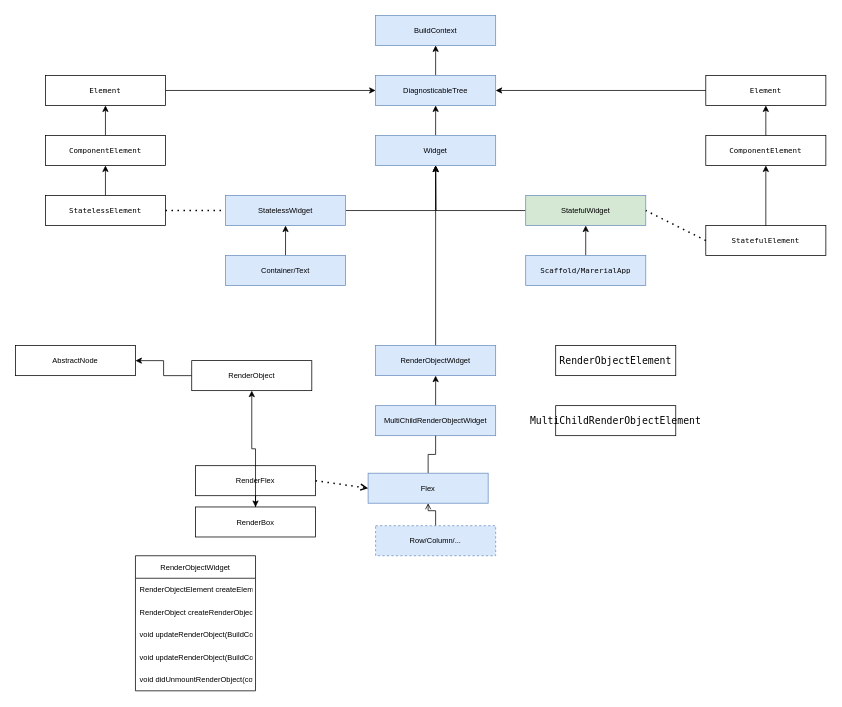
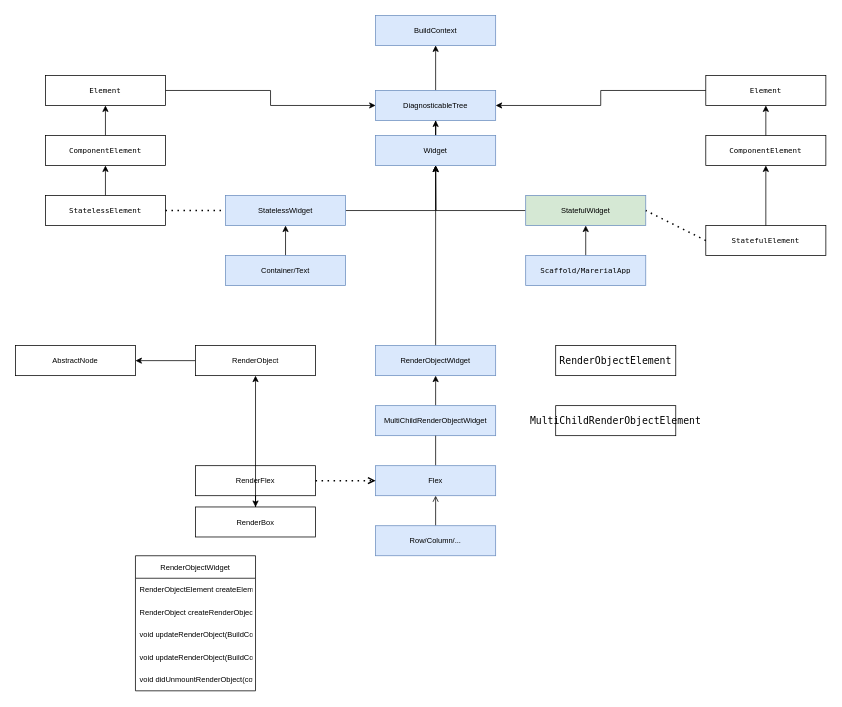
  <mxCell id="0" />
  <mxCell id="1" parent="0" />
  <mxCell id="2" value="" style="edgeStyle=orthogonalEdgeStyle;rounded=0;orthogonalLoop=1;jettySize=auto;html=1;fontColor=#000000;labelBackgroundColor=none;fontSize=10;" parent="1" source="3" target="5" edge="1"><mxGeometry relative="1" as="geometry" /></mxCell>
  <mxCell id="3" value="Container/Text" style="rounded=0;whiteSpace=wrap;html=1;labelBackgroundColor=none;fontSize=10;fillColor=#dae8fc;strokeColor=#6c8ebf;" parent="1" vertex="1"><mxGeometry x="300" y="340" width="160" height="40" as="geometry" /></mxCell>
  <mxCell id="4" style="edgeStyle=orthogonalEdgeStyle;rounded=0;orthogonalLoop=1;jettySize=auto;html=1;entryX=0.5;entryY=1;entryDx=0;entryDy=0;fontColor=#000000;labelBackgroundColor=none;fontSize=10;" parent="1" source="5" target="7" edge="1"><mxGeometry relative="1" as="geometry" /></mxCell>
  <mxCell id="5" value="&lt;span style=&quot;font-size: 10px;&quot;&gt;StatelessWidget&lt;/span&gt;" style="rounded=0;whiteSpace=wrap;html=1;labelBackgroundColor=none;fontSize=10;fillColor=#dae8fc;strokeColor=#6c8ebf;" parent="1" vertex="1"><mxGeometry x="300" y="260" width="160" height="40" as="geometry" /></mxCell>
  <mxCell id="6" value="" style="edgeStyle=orthogonalEdgeStyle;rounded=0;orthogonalLoop=1;jettySize=auto;html=1;fontColor=#000000;labelBackgroundColor=none;fontSize=10;" parent="1" source="7" target="9" edge="1"><mxGeometry relative="1" as="geometry" /></mxCell>
  <mxCell id="7" value="&lt;span style=&quot;font-size: 10px;&quot;&gt;Widget&lt;/span&gt;" style="rounded=0;whiteSpace=wrap;html=1;labelBackgroundColor=none;fontSize=10;fillColor=#dae8fc;strokeColor=#6c8ebf;" parent="1" vertex="1"><mxGeometry x="500" y="180" width="160" height="40" as="geometry" /></mxCell>
  <mxCell id="8" value="" style="edgeStyle=orthogonalEdgeStyle;rounded=0;orthogonalLoop=1;jettySize=auto;html=1;fontColor=#000000;labelBackgroundColor=none;fontSize=10;" parent="1" source="9" target="10" edge="1"><mxGeometry relative="1" as="geometry" /></mxCell>
- <mxCell id="9" value="&lt;span style=&quot;font-size: 10px;&quot;&gt;DiagnosticableTree&lt;/span&gt;" style="rounded=0;whiteSpace=wrap;html=1;labelBackgroundColor=none;fontSize=10;fillColor=#dae8fc;strokeColor=#6c8ebf;" parent="1" vertex="1"><mxGeometry x="500" y="100" width="160" height="40" as="geometry" /></mxCell>
+ <mxCell id="9" value="&lt;span style=&quot;font-size: 10px;&quot;&gt;DiagnosticableTree&lt;/span&gt;" style="rounded=0;whiteSpace=wrap;html=1;labelBackgroundColor=none;fontSize=10;fillColor=#dae8fc;strokeColor=#6c8ebf;" parent="1" vertex="1"><mxGeometry x="500" y="120" width="160" height="40" as="geometry" /></mxCell>
  <mxCell id="10" value="&lt;span style=&quot;font-size: 10px;&quot;&gt;BuildContext&lt;/span&gt;" style="rounded=0;whiteSpace=wrap;html=1;labelBackgroundColor=none;fontSize=10;fillColor=#dae8fc;strokeColor=#6c8ebf;" parent="1" vertex="1"><mxGeometry x="500" y="20" width="160" height="40" as="geometry" /></mxCell>
  <mxCell id="11" style="edgeStyle=orthogonalEdgeStyle;rounded=0;orthogonalLoop=1;jettySize=auto;html=1;entryX=0.5;entryY=1;entryDx=0;entryDy=0;fontColor=#000000;labelBackgroundColor=none;fontSize=10;" parent="1" source="12" target="7" edge="1"><mxGeometry relative="1" as="geometry" /></mxCell>
  <mxCell id="12" value="&lt;span style=&quot;font-size: 10px;&quot;&gt;RenderObjectWidget&lt;/span&gt;" style="rounded=0;whiteSpace=wrap;html=1;labelBackgroundColor=none;fontSize=10;fillColor=#dae8fc;strokeColor=#6c8ebf;" parent="1" vertex="1"><mxGeometry x="500" y="460" width="160" height="40" as="geometry" /></mxCell>
  <mxCell id="13" value="" style="edgeStyle=orthogonalEdgeStyle;rounded=0;orthogonalLoop=1;jettySize=auto;html=1;fontColor=#000000;labelBackgroundColor=none;fontSize=10;" parent="1" source="14" target="12" edge="1"><mxGeometry relative="1" as="geometry" /></mxCell>
  <mxCell id="14" value="&lt;span style=&quot;font-size: 10px;&quot;&gt;MultiChildRenderObjectWidget&lt;/span&gt;" style="rounded=0;whiteSpace=wrap;html=1;labelBackgroundColor=none;fontSize=10;fillColor=#dae8fc;strokeColor=#6c8ebf;" parent="1" vertex="1"><mxGeometry x="500" y="540" width="160" height="40" as="geometry" /></mxCell>
  <mxCell id="15" value="" style="edgeStyle=orthogonalEdgeStyle;rounded=0;orthogonalLoop=1;jettySize=auto;html=1;fontColor=#000000;labelBackgroundColor=none;fontSize=10;endArrow=none;" parent="1" source="16" target="14" edge="1"><mxGeometry relative="1" as="geometry" /></mxCell>
- <mxCell id="16" value="&lt;span style=&quot;font-size: 10px;&quot;&gt;Flex&lt;/span&gt;" style="rounded=0;whiteSpace=wrap;html=1;labelBackgroundColor=none;fontSize=10;fillColor=#dae8fc;strokeColor=#6c8ebf;" parent="1" vertex="1"><mxGeometry x="490" y="630" width="160" height="40" as="geometry" /></mxCell>
+ <mxCell id="16" value="&lt;span style=&quot;font-size: 10px;&quot;&gt;Flex&lt;/span&gt;" style="rounded=0;whiteSpace=wrap;html=1;labelBackgroundColor=none;fontSize=10;fillColor=#dae8fc;strokeColor=#6c8ebf;" parent="1" vertex="1"><mxGeometry x="500" y="620" width="160" height="40" as="geometry" /></mxCell>
  <mxCell id="17" style="edgeStyle=orthogonalEdgeStyle;rounded=0;orthogonalLoop=1;jettySize=auto;html=1;entryX=0.5;entryY=1;entryDx=0;entryDy=0;fontColor=#000000;labelBackgroundColor=none;fontSize=10;endArrow=open;" parent="1" source="18" target="16" edge="1"><mxGeometry relative="1" as="geometry" /></mxCell>
- <mxCell id="18" value="&lt;span style=&quot;font-size: 10px;&quot;&gt;Row/&lt;/span&gt;&lt;span style=&quot;font-size: 10px;&quot;&gt;Column/...&lt;/span&gt;" style="rounded=0;whiteSpace=wrap;html=1;labelBackgroundColor=none;fontSize=10;fillColor=#dae8fc;strokeColor=#6c8ebf;dashed=1;" parent="1" vertex="1"><mxGeometry x="500" y="700" width="160" height="40" as="geometry" /></mxCell>
+ <mxCell id="18" value="&lt;span style=&quot;font-size: 10px;&quot;&gt;Row/&lt;/span&gt;&lt;span style=&quot;font-size: 10px;&quot;&gt;Column/...&lt;/span&gt;" style="rounded=0;whiteSpace=wrap;html=1;labelBackgroundColor=none;fontSize=10;fillColor=#dae8fc;strokeColor=#6c8ebf;" parent="1" vertex="1"><mxGeometry x="500" y="700" width="160" height="40" as="geometry" /></mxCell>
  <mxCell id="19" value="" style="edgeStyle=orthogonalEdgeStyle;rounded=0;orthogonalLoop=1;jettySize=auto;html=1;fontColor=#000000;labelBackgroundColor=none;fontSize=10;" parent="1" source="20" target="22" edge="1"><mxGeometry relative="1" as="geometry" /></mxCell>
  <mxCell id="20" value="&lt;pre style=&quot;font-family: &amp;quot;jetbrains mono&amp;quot;, monospace; font-size: 10px;&quot;&gt;&lt;span style=&quot;font-size: 10px;&quot;&gt;StatelessElement&lt;/span&gt;&lt;/pre&gt;" style="rounded=0;whiteSpace=wrap;html=1;labelBackgroundColor=none;fontColor=#000000;fontSize=10;" parent="1" vertex="1"><mxGeometry x="60" y="260" width="160" height="40" as="geometry" /></mxCell>
  <mxCell id="21" value="" style="edgeStyle=orthogonalEdgeStyle;rounded=0;orthogonalLoop=1;jettySize=auto;html=1;fontColor=#000000;labelBackgroundColor=none;fontSize=10;" parent="1" source="22" target="24" edge="1"><mxGeometry relative="1" as="geometry" /></mxCell>
  <mxCell id="22" value="&lt;pre style=&quot;font-family: &amp;quot;jetbrains mono&amp;quot;, monospace; font-size: 10px;&quot;&gt;&lt;pre style=&quot;font-family: &amp;quot;jetbrains mono&amp;quot;, monospace; font-size: 10px;&quot;&gt;ComponentElement&lt;/pre&gt;&lt;/pre&gt;" style="rounded=0;whiteSpace=wrap;html=1;labelBackgroundColor=none;fontColor=#000000;fontSize=10;" parent="1" vertex="1"><mxGeometry x="60" y="180" width="160" height="40" as="geometry" /></mxCell>
  <mxCell id="23" style="edgeStyle=orthogonalEdgeStyle;rounded=0;orthogonalLoop=1;jettySize=auto;html=1;entryX=0;entryY=0.5;entryDx=0;entryDy=0;labelBackgroundColor=none;fontColor=#000000;fontSize=10;" parent="1" source="24" target="9" edge="1"><mxGeometry relative="1" as="geometry" /></mxCell>
  <mxCell id="24" value="&lt;pre style=&quot;font-family: &amp;quot;jetbrains mono&amp;quot;, monospace; font-size: 10px;&quot;&gt;&lt;pre style=&quot;font-family: &amp;quot;jetbrains mono&amp;quot;, monospace; font-size: 10px;&quot;&gt;&lt;pre style=&quot;font-family: &amp;quot;jetbrains mono&amp;quot;, monospace; font-size: 10px;&quot;&gt;Element&lt;/pre&gt;&lt;/pre&gt;&lt;/pre&gt;" style="rounded=0;whiteSpace=wrap;html=1;fillColor=#FFFFFF;labelBackgroundColor=none;fontColor=#000000;fontSize=10;" parent="1" vertex="1"><mxGeometry x="60" y="100" width="160" height="40" as="geometry" /></mxCell>
  <mxCell id="25" value="" style="endArrow=none;dashed=1;html=1;dashPattern=1 3;strokeWidth=2;rounded=0;fontColor=#000000;exitX=1;exitY=0.5;exitDx=0;exitDy=0;entryX=0;entryY=0.5;entryDx=0;entryDy=0;labelBackgroundColor=none;fontSize=10;" parent="1" source="20" target="5" edge="1"><mxGeometry width="50" height="50" relative="1" as="geometry"><mxPoint x="390" y="210" as="sourcePoint" /><mxPoint x="440" y="160" as="targetPoint" /></mxGeometry></mxCell>
  <mxCell id="26" value="&lt;pre style=&quot;font-family: &amp;quot;jetbrains mono&amp;quot;, monospace; font-size: 10px;&quot;&gt;&lt;pre style=&quot;font-family: &amp;quot;jetbrains mono&amp;quot;, monospace; font-size: 10px;&quot;&gt;&lt;pre style=&quot;font-family: &amp;quot;jetbrains mono&amp;quot;, monospace; font-size: 10px;&quot;&gt;Element&lt;/pre&gt;&lt;/pre&gt;&lt;/pre&gt;" style="rounded=0;whiteSpace=wrap;html=1;fillColor=#FFFFFF;labelBackgroundColor=none;fontColor=#000000;fontSize=10;" parent="1" vertex="1"><mxGeometry x="940" y="100" width="160" height="40" as="geometry" /></mxCell>
  <mxCell id="27" value="&lt;pre style=&quot;font-family: &amp;quot;jetbrains mono&amp;quot;, monospace; font-size: 10px;&quot;&gt;&lt;pre style=&quot;font-family: &amp;quot;jetbrains mono&amp;quot;, monospace; font-size: 10px;&quot;&gt;ComponentElement&lt;/pre&gt;&lt;/pre&gt;" style="rounded=0;whiteSpace=wrap;html=1;labelBackgroundColor=none;fontColor=#000000;fontSize=10;" parent="1" vertex="1"><mxGeometry x="940" y="180" width="160" height="40" as="geometry" /></mxCell>
  <mxCell id="28" value="&lt;pre style=&quot;font-family: &amp;quot;jetbrains mono&amp;quot;, monospace; font-size: 10px;&quot;&gt;&lt;span style=&quot;font-size: 10px;&quot;&gt;StatefulElement&lt;/span&gt;&lt;/pre&gt;" style="rounded=0;whiteSpace=wrap;html=1;labelBackgroundColor=none;fontColor=#000000;fontSize=10;" parent="1" vertex="1"><mxGeometry x="940" y="300" width="160" height="40" as="geometry" /></mxCell>
  <mxCell id="29" value="" style="edgeStyle=orthogonalEdgeStyle;rounded=0;orthogonalLoop=1;jettySize=auto;html=1;fontColor=#000000;labelBackgroundColor=none;fontSize=10;" parent="1" source="28" target="27" edge="1"><mxGeometry relative="1" as="geometry" /></mxCell>
  <mxCell id="30" value="" style="edgeStyle=orthogonalEdgeStyle;rounded=0;orthogonalLoop=1;jettySize=auto;html=1;fontColor=#000000;labelBackgroundColor=none;fontSize=10;" parent="1" source="27" target="26" edge="1"><mxGeometry relative="1" as="geometry" /></mxCell>
  <mxCell id="31" style="edgeStyle=orthogonalEdgeStyle;rounded=0;orthogonalLoop=1;jettySize=auto;html=1;entryX=1;entryY=0.5;entryDx=0;entryDy=0;labelBackgroundColor=none;fontColor=#000000;fontSize=10;" parent="1" source="26" target="9" edge="1"><mxGeometry relative="1" as="geometry"><mxPoint x="1380" y="120" as="targetPoint" /></mxGeometry></mxCell>
  <mxCell id="32" style="edgeStyle=orthogonalEdgeStyle;rounded=0;orthogonalLoop=1;jettySize=auto;html=1;fontColor=#000000;labelBackgroundColor=none;fontSize=10;" parent="1" source="33" edge="1"><mxGeometry relative="1" as="geometry"><mxPoint x="580" y="220" as="targetPoint" /></mxGeometry></mxCell>
  <mxCell id="33" value="&lt;span style=&quot;font-size: 10px;&quot;&gt;StatefulWidget&lt;/span&gt;" style="rounded=0;whiteSpace=wrap;html=1;labelBackgroundColor=none;fontSize=10;fillColor=#d5e8d4;strokeColor=#6c8ebf;" parent="1" vertex="1"><mxGeometry x="700" y="260" width="160" height="40" as="geometry" /></mxCell>
  <mxCell id="34" value="" style="endArrow=none;dashed=1;html=1;dashPattern=1 3;strokeWidth=2;rounded=0;fontColor=#000000;entryX=1;entryY=0.5;entryDx=0;entryDy=0;exitX=0;exitY=0.5;exitDx=0;exitDy=0;labelBackgroundColor=none;fontSize=10;" parent="1" source="28" target="33" edge="1"><mxGeometry width="50" height="50" relative="1" as="geometry"><mxPoint x="790" y="350" as="sourcePoint" /><mxPoint x="840" y="300" as="targetPoint" /></mxGeometry></mxCell>
  <mxCell id="35" value="" style="edgeStyle=orthogonalEdgeStyle;rounded=0;orthogonalLoop=1;jettySize=auto;html=1;fontColor=#000000;labelBackgroundColor=none;fontSize=10;" parent="1" source="36" target="33" edge="1"><mxGeometry relative="1" as="geometry" /></mxCell>
  <mxCell id="36" value="&lt;pre style=&quot;font-family: &amp;quot;jetbrains mono&amp;quot;, monospace; font-size: 10px;&quot;&gt;&lt;span style=&quot;font-size: 10px;&quot;&gt;Scaffold/MarerialApp&lt;/span&gt;&lt;/pre&gt;" style="rounded=0;whiteSpace=wrap;html=1;labelBackgroundColor=none;fontSize=10;fillColor=#dae8fc;strokeColor=#6c8ebf;" parent="1" vertex="1"><mxGeometry x="700" y="340" width="160" height="40" as="geometry" /></mxCell>
  <mxCell id="37" value="" style="edgeStyle=orthogonalEdgeStyle;rounded=0;orthogonalLoop=1;jettySize=auto;html=1;labelBackgroundColor=none;fontSize=10;fontColor=#000000;" parent="1" source="38" target="42" edge="1"><mxGeometry relative="1" as="geometry" /></mxCell>
  <mxCell id="38" value="&lt;span style=&quot;font-size: 10px&quot;&gt;RenderFlex&lt;/span&gt;" style="rounded=0;whiteSpace=wrap;html=1;labelBackgroundColor=none;fontColor=#000000;fontSize=10;" parent="1" vertex="1"><mxGeometry x="260" y="620" width="160" height="40" as="geometry" /></mxCell>
  <mxCell id="39" value="&lt;pre style=&quot;font-family: &amp;quot;jetbrains mono&amp;quot;, monospace; font-size: 9.8pt;&quot;&gt;MultiChildRenderObjectElement&lt;/pre&gt;" style="rounded=0;html=1;labelBackgroundColor=none;fontColor=#000000;fontSize=10;align=center;whiteSpace=wrap;" parent="1" vertex="1"><mxGeometry x="740" y="540" width="160" height="40" as="geometry" /></mxCell>
  <mxCell id="40" value="" style="endArrow=open;dashed=1;html=1;dashPattern=1 3;strokeWidth=2;rounded=0;labelBackgroundColor=none;fontSize=10;fontColor=#000000;exitX=1;exitY=0.5;exitDx=0;exitDy=0;entryX=0;entryY=0.5;entryDx=0;entryDy=0;" parent="1" source="38" target="16" edge="1"><mxGeometry width="50" height="50" relative="1" as="geometry"><mxPoint x="590" y="610" as="sourcePoint" /><mxPoint x="640" y="560" as="targetPoint" /></mxGeometry></mxCell>
  <mxCell id="41" value="" style="edgeStyle=orthogonalEdgeStyle;rounded=0;orthogonalLoop=1;jettySize=auto;html=1;labelBackgroundColor=none;fontSize=10;fontColor=#000000;" parent="1" source="42" target="44" edge="1"><mxGeometry relative="1" as="geometry" /></mxCell>
  <mxCell id="42" value="&lt;span style=&quot;font-size: 10px&quot;&gt;RenderBox&lt;/span&gt;" style="rounded=0;whiteSpace=wrap;html=1;labelBackgroundColor=none;fontColor=#000000;fontSize=10;" parent="1" vertex="1"><mxGeometry x="260" y="675" width="160" height="40" as="geometry" /></mxCell>
  <mxCell id="43" value="" style="edgeStyle=orthogonalEdgeStyle;rounded=0;orthogonalLoop=1;jettySize=auto;html=1;labelBackgroundColor=none;fontSize=10;fontColor=#000000;" parent="1" source="44" target="45" edge="1"><mxGeometry relative="1" as="geometry" /></mxCell>
- <mxCell id="44" value="&lt;span style=&quot;font-size: 10px&quot;&gt;RenderObject&lt;/span&gt;" style="rounded=0;whiteSpace=wrap;html=1;labelBackgroundColor=none;fontColor=#000000;fontSize=10;" parent="1" vertex="1"><mxGeometry x="255" y="480" width="160" height="40" as="geometry" /></mxCell>
+ <mxCell id="44" value="&lt;span style=&quot;font-size: 10px&quot;&gt;RenderObject&lt;/span&gt;" style="rounded=0;whiteSpace=wrap;html=1;labelBackgroundColor=none;fontColor=#000000;fontSize=10;" parent="1" vertex="1"><mxGeometry x="260" y="460" width="160" height="40" as="geometry" /></mxCell>
  <mxCell id="45" value="&lt;span style=&quot;font-size: 10px&quot;&gt;AbstractNode&lt;/span&gt;" style="rounded=0;whiteSpace=wrap;html=1;labelBackgroundColor=none;fontColor=#000000;fontSize=10;" parent="1" vertex="1"><mxGeometry x="20" y="460" width="160" height="40" as="geometry" /></mxCell>
  <mxCell id="46" value="&lt;pre style=&quot;font-family: &amp;#34;jetbrains mono&amp;#34; , monospace ; font-size: 9.8pt&quot;&gt;RenderObjectElement&lt;/pre&gt;" style="rounded=0;html=1;labelBackgroundColor=none;fontColor=#000000;fontSize=10;align=center;whiteSpace=wrap;" parent="1" vertex="1"><mxGeometry x="740" y="460" width="160" height="40" as="geometry" /></mxCell>
  <mxCell id="47" value="RenderObjectWidget" style="swimlane;fontStyle=0;childLayout=stackLayout;horizontal=1;startSize=30;horizontalStack=0;resizeParent=1;resizeParentMax=0;resizeLast=0;collapsible=1;marginBottom=0;labelBackgroundColor=none;fontSize=10;fontColor=#000000;fillColor=#FFFFFF;" parent="1" vertex="1"><mxGeometry x="180" y="740" width="160" height="180" as="geometry" /></mxCell>
  <mxCell id="48" value="RenderObjectElement createElement();" style="text;strokeColor=none;fillColor=none;align=left;verticalAlign=middle;spacingLeft=4;spacingRight=4;overflow=hidden;points=[[0,0.5],[1,0.5]];portConstraint=eastwest;rotatable=0;labelBackgroundColor=none;fontSize=10;fontColor=#000000;" parent="47" vertex="1"><mxGeometry y="30" width="160" height="30" as="geometry" /></mxCell>
  <mxCell id="49" value="RenderObject createRenderObject(BuildContext context);" style="text;strokeColor=none;fillColor=none;align=left;verticalAlign=middle;spacingLeft=4;spacingRight=4;overflow=hidden;points=[[0,0.5],[1,0.5]];portConstraint=eastwest;rotatable=0;labelBackgroundColor=none;fontSize=10;fontColor=#000000;" parent="47" vertex="1"><mxGeometry y="60" width="160" height="30" as="geometry" /></mxCell>
  <mxCell id="50" value="void updateRenderObject(BuildContext context, covariant RenderObject renderObject)" style="text;strokeColor=none;fillColor=none;align=left;verticalAlign=middle;spacingLeft=4;spacingRight=4;overflow=hidden;points=[[0,0.5],[1,0.5]];portConstraint=eastwest;rotatable=0;labelBackgroundColor=none;fontSize=10;fontColor=#000000;" parent="47" vertex="1"><mxGeometry y="90" width="160" height="30" as="geometry" /></mxCell>
  <mxCell id="51" value="void updateRenderObject(BuildContext context, covariant RenderObject renderObject)" style="text;strokeColor=none;fillColor=none;align=left;verticalAlign=middle;spacingLeft=4;spacingRight=4;overflow=hidden;points=[[0,0.5],[1,0.5]];portConstraint=eastwest;rotatable=0;labelBackgroundColor=none;fontSize=10;fontColor=#000000;" parent="47" vertex="1"><mxGeometry y="120" width="160" height="30" as="geometry" /></mxCell>
  <mxCell id="52" value="void didUnmountRenderObject(covariant RenderObject renderObject)" style="text;strokeColor=none;fillColor=none;align=left;verticalAlign=middle;spacingLeft=4;spacingRight=4;overflow=hidden;points=[[0,0.5],[1,0.5]];portConstraint=eastwest;rotatable=0;labelBackgroundColor=none;fontSize=10;fontColor=#000000;" parent="47" vertex="1"><mxGeometry y="150" width="160" height="30" as="geometry" /></mxCell>
